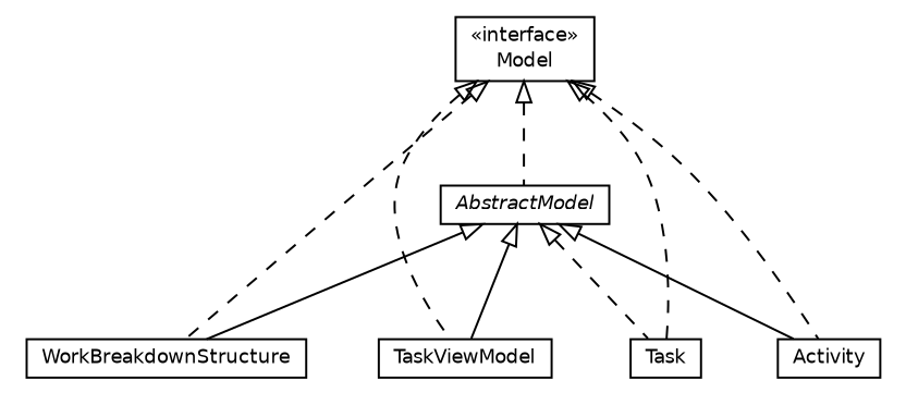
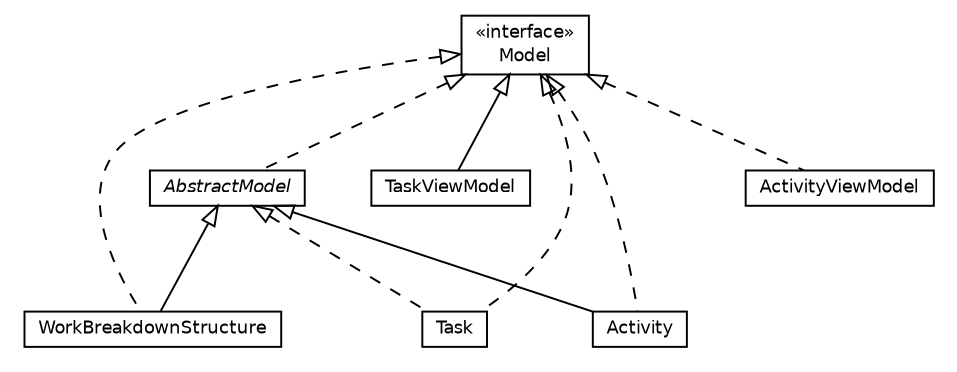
  digraph {
    nodesep=0.25
    ranksep=0.5
    node [fontcolor=black fontname=Helvetica fontsize=9.0 shape=plaintext]
    edge [arrowtail=empty dir=back fontname=Helvetica fontsize=10 headport=p labelfontname=Helvetica labelfontsize=10 style=dashed tailport=p]
    n1 [label=<<table title="net.ljcomputing.sr.model.WorkBreakdownStructure" border="0" cellborder="1" cellspacing="0" cellpadding="2" port="p" href="./WorkBreakdownStructure.html"> 		<tr><td><table border="0" cellspacing="0" cellpadding="1"> <tr><td align="center" balign="center"> WorkBreakdownStructure </td></tr> 		</table></td></tr> 		</table>>]
    n2 [label=<<table title="net.ljcomputing.sr.model.TaskViewModel" border="0" cellborder="1" cellspacing="0" cellpadding="2" port="p" href="./TaskViewModel.html"> 		<tr><td><table border="0" cellspacing="0" cellpadding="1"> <tr><td align="center" balign="center"> TaskViewModel </td></tr> 		</table></td></tr> 		</table>>]
    n3 [label=<<table title="net.ljcomputing.sr.model.Task" border="0" cellborder="1" cellspacing="0" cellpadding="2" port="p" href="./Task.html"> 		<tr><td><table border="0" cellspacing="0" cellpadding="1"> <tr><td align="center" balign="center"> Task </td></tr> 		</table></td></tr> 		</table>>]
    n4 [label=<<table title="net.ljcomputing.sr.model.Model" border="0" cellborder="1" cellspacing="0" cellpadding="2" port="p" href="./Model.html"> 		<tr><td><table border="0" cellspacing="0" cellpadding="1"> <tr><td align="center" balign="center"> &#171;interface&#187; </td></tr> <tr><td align="center" balign="center"> Model </td></tr> 		</table></td></tr> 		</table>>]
    n5 [label=<<table title="net.ljcomputing.sr.model.Activity" border="0" cellborder="1" cellspacing="0" cellpadding="2" port="p" href="./Activity.html"> 		<tr><td><table border="0" cellspacing="0" cellpadding="1"> <tr><td align="center" balign="center"> Activity </td></tr> 		</table></td></tr> 		</table>>]
    n6 [label=<<table title="net.ljcomputing.sr.model.AbstractModel" border="0" cellborder="1" cellspacing="0" cellpadding="2" port="p" href="./AbstractModel.html"> 		<tr><td><table border="0" cellspacing="0" cellpadding="1"> <tr><td align="center" balign="center"><font face="Helvetica-Oblique"> AbstractModel </font></td></tr> 		</table></td></tr> 		</table>>]
+   n7 [label=<<table title="net.ljcomputing.sr.model.ActivityViewModel" border="0" cellborder="1" cellspacing="0" cellpadding="2" port="p" href="./ActivityViewModel.html"> 		<tr><td><table border="0" cellspacing="0" cellpadding="1"> <tr><td align="center" balign="center"> ActivityViewModel </td></tr> 		</table></td></tr> 		</table>>]
    n4 -> n1
-   n4 -> n2
+   n4 -> n2 [style=solid]
    n4 -> n3
    n4 -> n5
    n4 -> n6
+   n4 -> n7
    n6 -> n1 [style=""]
-   n6 -> n2 [style=""]
    n6 -> n3
    n6 -> n5 [style=""]
  }
